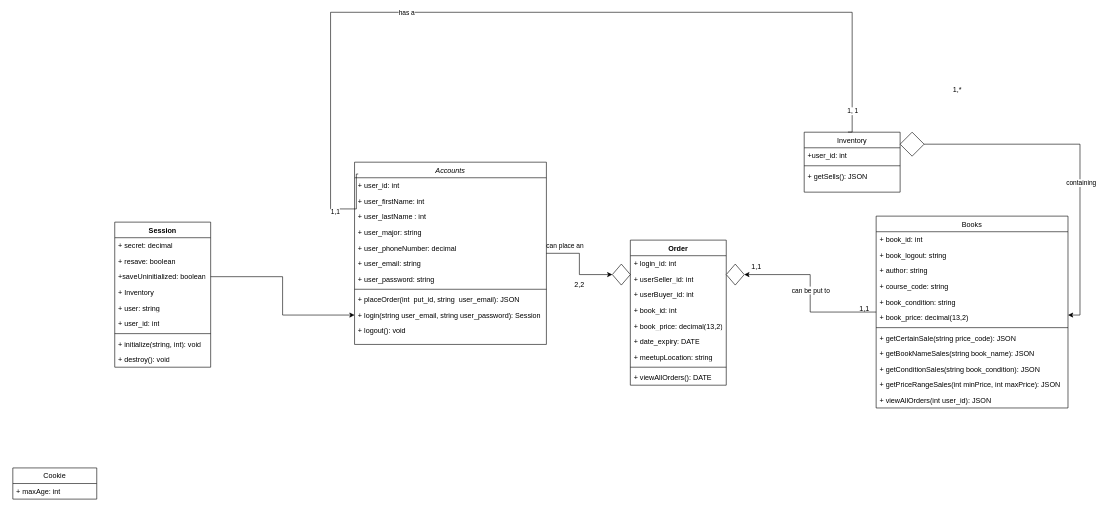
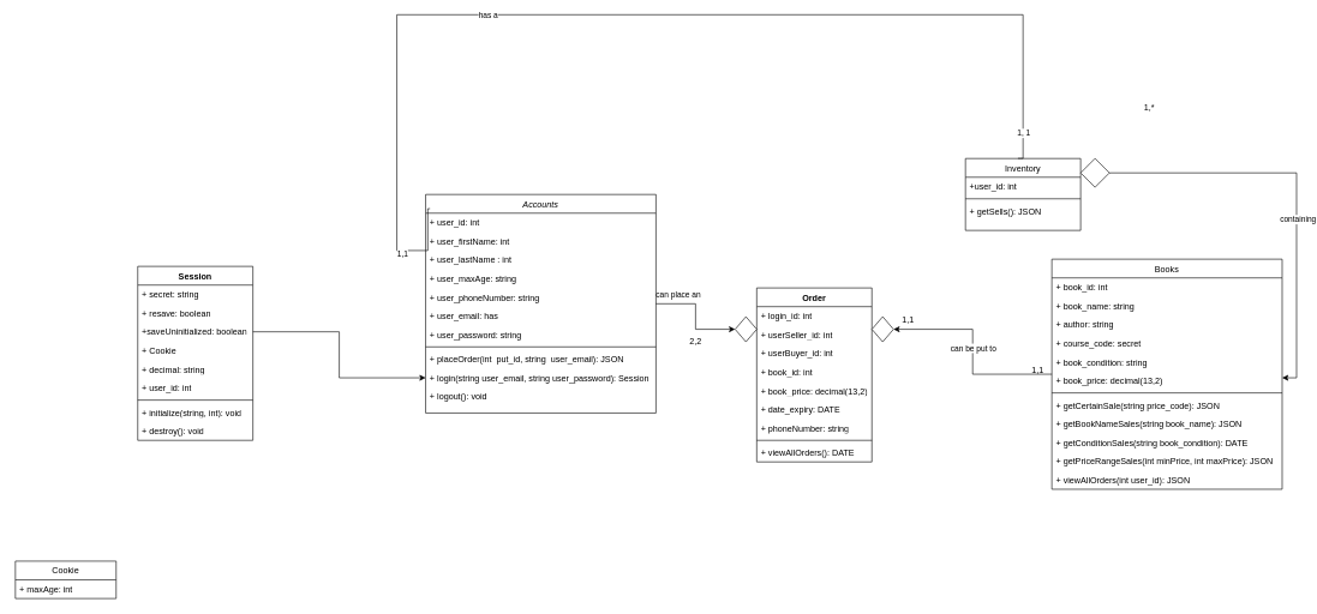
  <mxCell id="0" />
  <mxCell id="1" parent="0" />
  <mxCell id="2" style="edgeStyle=orthogonalEdgeStyle;rounded=0;orthogonalLoop=1;jettySize=auto;html=1;entryX=0;entryY=0.5;entryDx=0;entryDy=0;" parent="1" source="4" target="52" edge="1"><mxGeometry relative="1" as="geometry" /></mxCell>
  <mxCell id="3" value="can place an" style="edgeLabel;html=1;align=center;verticalAlign=middle;resizable=0;points=[];" parent="2" vertex="1" connectable="0"><mxGeometry x="-0.282" y="-3" relative="1" as="geometry"><mxPoint x="-22" y="-16" as="offset" /></mxGeometry></mxCell>
  <mxCell id="4" value="Accounts" style="swimlane;fontStyle=2;align=center;verticalAlign=top;childLayout=stackLayout;horizontal=1;startSize=26;horizontalStack=0;resizeParent=1;resizeLast=0;collapsible=1;marginBottom=0;rounded=0;shadow=0;strokeWidth=1;" parent="1" vertex="1"><mxGeometry x="590" y="270" width="320" height="304" as="geometry"><mxRectangle x="230" y="140" width="160" height="26" as="alternateBounds" /></mxGeometry></mxCell>
  <mxCell id="5" value="+ user_id: int" style="text;align=left;verticalAlign=top;spacingLeft=4;spacingRight=4;overflow=hidden;rotatable=0;points=[[0,0.5],[1,0.5]];portConstraint=eastwest;" parent="4" vertex="1"><mxGeometry y="26" width="320" height="26" as="geometry" /></mxCell>
  <mxCell id="6" value="+ user_firstName: int" style="text;align=left;verticalAlign=top;spacingLeft=4;spacingRight=4;overflow=hidden;rotatable=0;points=[[0,0.5],[1,0.5]];portConstraint=eastwest;" parent="4" vertex="1"><mxGeometry y="52" width="320" height="26" as="geometry" /></mxCell>
  <mxCell id="7" value="+ user_lastName : int" style="text;align=left;verticalAlign=top;spacingLeft=4;spacingRight=4;overflow=hidden;rotatable=0;points=[[0,0.5],[1,0.5]];portConstraint=eastwest;" parent="4" vertex="1"><mxGeometry y="78" width="320" height="26" as="geometry" /></mxCell>
- <mxCell id="8" value="+ user_major: string" style="text;align=left;verticalAlign=top;spacingLeft=4;spacingRight=4;overflow=hidden;rotatable=0;points=[[0,0.5],[1,0.5]];portConstraint=eastwest;rounded=0;shadow=0;html=0;" parent="4" vertex="1"><mxGeometry y="104" width="320" height="26" as="geometry" /></mxCell>
- <mxCell id="9" value="+ user_phoneNumber: decimal" style="text;align=left;verticalAlign=top;spacingLeft=4;spacingRight=4;overflow=hidden;rotatable=0;points=[[0,0.5],[1,0.5]];portConstraint=eastwest;rounded=0;shadow=0;html=0;" parent="4" vertex="1"><mxGeometry y="130" width="320" height="26" as="geometry" /></mxCell>
- <mxCell id="10" value="+ user_email: string" style="text;align=left;verticalAlign=top;spacingLeft=4;spacingRight=4;overflow=hidden;rotatable=0;points=[[0,0.5],[1,0.5]];portConstraint=eastwest;rounded=0;shadow=0;html=0;" parent="4" vertex="1"><mxGeometry y="156" width="320" height="26" as="geometry" /></mxCell>
+ <mxCell id="8" value="+ user_maxAge: string" style="text;align=left;verticalAlign=top;spacingLeft=4;spacingRight=4;overflow=hidden;rotatable=0;points=[[0,0.5],[1,0.5]];portConstraint=eastwest;rounded=0;shadow=0;html=0;" parent="4" vertex="1"><mxGeometry y="104" width="320" height="26" as="geometry" /></mxCell>
+ <mxCell id="9" value="+ user_phoneNumber: string" style="text;align=left;verticalAlign=top;spacingLeft=4;spacingRight=4;overflow=hidden;rotatable=0;points=[[0,0.5],[1,0.5]];portConstraint=eastwest;rounded=0;shadow=0;html=0;" parent="4" vertex="1"><mxGeometry y="130" width="320" height="26" as="geometry" /></mxCell>
+ <mxCell id="10" value="+ user_email: has" style="text;align=left;verticalAlign=top;spacingLeft=4;spacingRight=4;overflow=hidden;rotatable=0;points=[[0,0.5],[1,0.5]];portConstraint=eastwest;rounded=0;shadow=0;html=0;" parent="4" vertex="1"><mxGeometry y="156" width="320" height="26" as="geometry" /></mxCell>
  <mxCell id="11" value="+ user_password: string" style="text;align=left;verticalAlign=top;spacingLeft=4;spacingRight=4;overflow=hidden;rotatable=0;points=[[0,0.5],[1,0.5]];portConstraint=eastwest;rounded=0;shadow=0;html=0;" parent="4" vertex="1"><mxGeometry y="182" width="320" height="26" as="geometry" /></mxCell>
  <mxCell id="12" value="" style="line;html=1;strokeWidth=1;align=left;verticalAlign=middle;spacingTop=-1;spacingLeft=3;spacingRight=3;rotatable=0;labelPosition=right;points=[];portConstraint=eastwest;" parent="4" vertex="1"><mxGeometry y="208" width="320" height="8" as="geometry" /></mxCell>
  <mxCell id="13" value="+ placeOrder(int  put_id, string  user_email): JSON" style="text;align=left;verticalAlign=top;spacingLeft=4;spacingRight=4;overflow=hidden;rotatable=0;points=[[0,0.5],[1,0.5]];portConstraint=eastwest;" parent="4" vertex="1"><mxGeometry y="216" width="320" height="26" as="geometry" /></mxCell>
  <mxCell id="14" value="+ login(string user_email, string user_password): Session" style="text;align=left;verticalAlign=top;spacingLeft=4;spacingRight=4;overflow=hidden;rotatable=0;points=[[0,0.5],[1,0.5]];portConstraint=eastwest;" vertex="1" parent="4"><mxGeometry y="242" width="320" height="26" as="geometry" /></mxCell>
  <mxCell id="15" value="+ logout(): void" style="text;align=left;verticalAlign=top;spacingLeft=4;spacingRight=4;overflow=hidden;rotatable=0;points=[[0,0.5],[1,0.5]];portConstraint=eastwest;" vertex="1" parent="4"><mxGeometry y="268" width="320" height="26" as="geometry" /></mxCell>
  <mxCell id="16" style="edgeStyle=orthogonalEdgeStyle;rounded=0;orthogonalLoop=1;jettySize=auto;html=1;exitX=1;exitY=0.5;exitDx=0;exitDy=0;" parent="1" source="51" target="38" edge="1"><mxGeometry relative="1" as="geometry"><mxPoint x="1840" y="510" as="sourcePoint" /><mxPoint x="1825.04" y="642" as="targetPoint" /><Array as="points"><mxPoint x="1800" y="240" /><mxPoint x="1800" y="525" /></Array></mxGeometry></mxCell>
  <mxCell id="17" value="containing" style="edgeLabel;html=1;align=center;verticalAlign=middle;resizable=0;points=[];" parent="16" vertex="1" connectable="0"><mxGeometry x="0.146" y="1" relative="1" as="geometry"><mxPoint as="offset" /></mxGeometry></mxCell>
  <mxCell id="18" value="Inventory" style="swimlane;fontStyle=0;align=center;verticalAlign=top;childLayout=stackLayout;horizontal=1;startSize=26;horizontalStack=0;resizeParent=1;resizeLast=0;collapsible=1;marginBottom=0;rounded=0;shadow=0;strokeWidth=1;" parent="1" vertex="1"><mxGeometry x="1340" y="220" width="160" height="100" as="geometry"><mxRectangle x="550" y="140" width="160" height="26" as="alternateBounds" /></mxGeometry></mxCell>
  <mxCell id="19" value="+user_id: int" style="text;align=left;verticalAlign=top;spacingLeft=4;spacingRight=4;overflow=hidden;rotatable=0;points=[[0,0.5],[1,0.5]];portConstraint=eastwest;" parent="18" vertex="1"><mxGeometry y="26" width="160" height="26" as="geometry" /></mxCell>
  <mxCell id="20" value="" style="line;html=1;strokeWidth=1;align=left;verticalAlign=middle;spacingTop=-1;spacingLeft=3;spacingRight=3;rotatable=0;labelPosition=right;points=[];portConstraint=eastwest;" parent="18" vertex="1"><mxGeometry y="52" width="160" height="8" as="geometry" /></mxCell>
  <mxCell id="21" value="+ getSells(): JSON" style="text;align=left;verticalAlign=top;spacingLeft=4;spacingRight=4;overflow=hidden;rotatable=0;points=[[0,0.5],[1,0.5]];portConstraint=eastwest;" parent="18" vertex="1"><mxGeometry y="60" width="160" height="26" as="geometry" /></mxCell>
  <mxCell id="22" value="Order" style="swimlane;fontStyle=1;align=center;verticalAlign=top;childLayout=stackLayout;horizontal=1;startSize=26;horizontalStack=0;resizeParent=1;resizeParentMax=0;resizeLast=0;collapsible=1;marginBottom=0;whiteSpace=wrap;html=1;" parent="1" vertex="1"><mxGeometry x="1050" y="400" width="160" height="242" as="geometry" /></mxCell>
  <mxCell id="23" value="+ login_id: int" style="text;strokeColor=none;fillColor=none;align=left;verticalAlign=top;spacingLeft=4;spacingRight=4;overflow=hidden;rotatable=0;points=[[0,0.5],[1,0.5]];portConstraint=eastwest;whiteSpace=wrap;html=1;" parent="22" vertex="1"><mxGeometry y="26" width="160" height="26" as="geometry" /></mxCell>
  <mxCell id="24" value="+ userSeller_id: int" style="text;strokeColor=none;fillColor=none;align=left;verticalAlign=top;spacingLeft=4;spacingRight=4;overflow=hidden;rotatable=0;points=[[0,0.5],[1,0.5]];portConstraint=eastwest;whiteSpace=wrap;html=1;" parent="22" vertex="1"><mxGeometry y="52" width="160" height="26" as="geometry" /></mxCell>
  <mxCell id="25" value="+ userBuyer_id: int" style="text;strokeColor=none;fillColor=none;align=left;verticalAlign=top;spacingLeft=4;spacingRight=4;overflow=hidden;rotatable=0;points=[[0,0.5],[1,0.5]];portConstraint=eastwest;whiteSpace=wrap;html=1;" parent="22" vertex="1"><mxGeometry y="78" width="160" height="26" as="geometry" /></mxCell>
  <mxCell id="26" value="+ book_id: int" style="text;strokeColor=none;fillColor=none;align=left;verticalAlign=top;spacingLeft=4;spacingRight=4;overflow=hidden;rotatable=0;points=[[0,0.5],[1,0.5]];portConstraint=eastwest;whiteSpace=wrap;html=1;" parent="22" vertex="1"><mxGeometry y="104" width="160" height="26" as="geometry" /></mxCell>
  <mxCell id="27" value="+ book_price: decimal(13,2)" style="text;strokeColor=none;fillColor=none;align=left;verticalAlign=top;spacingLeft=4;spacingRight=4;overflow=hidden;rotatable=0;points=[[0,0.5],[1,0.5]];portConstraint=eastwest;whiteSpace=wrap;html=1;" parent="22" vertex="1"><mxGeometry y="130" width="160" height="26" as="geometry" /></mxCell>
  <mxCell id="28" value="+ date_expiry: DATE" style="text;strokeColor=none;fillColor=none;align=left;verticalAlign=top;spacingLeft=4;spacingRight=4;overflow=hidden;rotatable=0;points=[[0,0.5],[1,0.5]];portConstraint=eastwest;whiteSpace=wrap;html=1;" parent="22" vertex="1"><mxGeometry y="156" width="160" height="26" as="geometry" /></mxCell>
- <mxCell id="29" value="+ meetupLocation: string" style="text;strokeColor=none;fillColor=none;align=left;verticalAlign=top;spacingLeft=4;spacingRight=4;overflow=hidden;rotatable=0;points=[[0,0.5],[1,0.5]];portConstraint=eastwest;whiteSpace=wrap;html=1;" parent="22" vertex="1"><mxGeometry y="182" width="160" height="26" as="geometry" /></mxCell>
+ <mxCell id="29" value="+ phoneNumber: string" style="text;strokeColor=none;fillColor=none;align=left;verticalAlign=top;spacingLeft=4;spacingRight=4;overflow=hidden;rotatable=0;points=[[0,0.5],[1,0.5]];portConstraint=eastwest;whiteSpace=wrap;html=1;" parent="22" vertex="1"><mxGeometry y="182" width="160" height="26" as="geometry" /></mxCell>
  <mxCell id="30" value="" style="line;strokeWidth=1;fillColor=none;align=left;verticalAlign=middle;spacingTop=-1;spacingLeft=3;spacingRight=3;rotatable=0;labelPosition=right;points=[];portConstraint=eastwest;strokeColor=inherit;" parent="22" vertex="1"><mxGeometry y="208" width="160" height="8" as="geometry" /></mxCell>
  <mxCell id="31" value="+ viewAllOrders(): DATE" style="text;strokeColor=none;fillColor=none;align=left;verticalAlign=top;spacingLeft=4;spacingRight=4;overflow=hidden;rotatable=0;points=[[0,0.5],[1,0.5]];portConstraint=eastwest;whiteSpace=wrap;html=1;" parent="22" vertex="1"><mxGeometry y="216" width="160" height="26" as="geometry" /></mxCell>
  <mxCell id="32" style="edgeStyle=orthogonalEdgeStyle;rounded=0;orthogonalLoop=1;jettySize=auto;html=1;exitX=0.019;exitY=0.065;exitDx=0;exitDy=0;exitPerimeter=0;entryX=0.456;entryY=-0.002;entryDx=0;entryDy=0;entryPerimeter=0;endArrow=none;" parent="1" source="4" target="18" edge="1"><mxGeometry relative="1" as="geometry"><Array as="points"><mxPoint x="593" y="348" /><mxPoint x="550" y="348" /><mxPoint x="550" y="20" /><mxPoint x="1420" y="20" /><mxPoint x="1420" y="220" /></Array><mxPoint x="560" y="348" as="sourcePoint" /><mxPoint x="1780" y="60" as="targetPoint" /></mxGeometry></mxCell>
  <mxCell id="33" value="has a" style="edgeLabel;html=1;align=center;verticalAlign=middle;resizable=0;points=[];" parent="32" vertex="1" connectable="0"><mxGeometry x="-0.259" relative="1" as="geometry"><mxPoint as="offset" /></mxGeometry></mxCell>
  <mxCell id="34" value="1,1" style="edgeLabel;html=1;align=center;verticalAlign=middle;resizable=0;points=[];" parent="32" vertex="1" connectable="0"><mxGeometry x="-0.872" y="4" relative="1" as="geometry"><mxPoint as="offset" /></mxGeometry></mxCell>
  <mxCell id="35" value="1, 1" style="edgeLabel;html=1;align=center;verticalAlign=middle;resizable=0;points=[];" parent="32" vertex="1" connectable="0"><mxGeometry x="0.944" relative="1" as="geometry"><mxPoint as="offset" /></mxGeometry></mxCell>
  <mxCell id="36" style="edgeStyle=orthogonalEdgeStyle;rounded=0;orthogonalLoop=1;jettySize=auto;html=1;entryX=1;entryY=0.5;entryDx=0;entryDy=0;" parent="1" source="38" target="53" edge="1"><mxGeometry relative="1" as="geometry" /></mxCell>
  <mxCell id="37" value="can be put to" style="edgeLabel;html=1;align=center;verticalAlign=middle;resizable=0;points=[];" parent="36" vertex="1" connectable="0"><mxGeometry x="0.039" relative="1" as="geometry"><mxPoint as="offset" /></mxGeometry></mxCell>
  <mxCell id="38" value="Books" style="swimlane;fontStyle=0;align=center;verticalAlign=top;childLayout=stackLayout;horizontal=1;startSize=26;horizontalStack=0;resizeParent=1;resizeLast=0;collapsible=1;marginBottom=0;rounded=0;shadow=0;strokeWidth=1;" parent="1" vertex="1"><mxGeometry x="1460" y="360" width="320" height="320" as="geometry"><mxRectangle x="550" y="140" width="160" height="26" as="alternateBounds" /></mxGeometry></mxCell>
  <mxCell id="39" value="+ book_id: int" style="text;align=left;verticalAlign=top;spacingLeft=4;spacingRight=4;overflow=hidden;rotatable=0;points=[[0,0.5],[1,0.5]];portConstraint=eastwest;" parent="38" vertex="1"><mxGeometry y="26" width="320" height="26" as="geometry" /></mxCell>
- <mxCell id="40" value="+ book_logout: string    " style="text;align=left;verticalAlign=top;spacingLeft=4;spacingRight=4;overflow=hidden;rotatable=0;points=[[0,0.5],[1,0.5]];portConstraint=eastwest;" parent="38" vertex="1"><mxGeometry y="52" width="320" height="26" as="geometry" /></mxCell>
+ <mxCell id="40" value="+ book_name: string    " style="text;align=left;verticalAlign=top;spacingLeft=4;spacingRight=4;overflow=hidden;rotatable=0;points=[[0,0.5],[1,0.5]];portConstraint=eastwest;" parent="38" vertex="1"><mxGeometry y="52" width="320" height="26" as="geometry" /></mxCell>
  <mxCell id="41" value="+ author: string" style="text;align=left;verticalAlign=top;spacingLeft=4;spacingRight=4;overflow=hidden;rotatable=0;points=[[0,0.5],[1,0.5]];portConstraint=eastwest;rounded=0;shadow=0;html=0;" parent="38" vertex="1"><mxGeometry y="78" width="320" height="26" as="geometry" /></mxCell>
- <mxCell id="42" value="+ course_code: string" style="text;align=left;verticalAlign=top;spacingLeft=4;spacingRight=4;overflow=hidden;rotatable=0;points=[[0,0.5],[1,0.5]];portConstraint=eastwest;rounded=0;shadow=0;html=0;" parent="38" vertex="1"><mxGeometry y="104" width="320" height="26" as="geometry" /></mxCell>
+ <mxCell id="42" value="+ course_code: secret" style="text;align=left;verticalAlign=top;spacingLeft=4;spacingRight=4;overflow=hidden;rotatable=0;points=[[0,0.5],[1,0.5]];portConstraint=eastwest;rounded=0;shadow=0;html=0;" parent="38" vertex="1"><mxGeometry y="104" width="320" height="26" as="geometry" /></mxCell>
  <mxCell id="43" value="+ book_condition: string" style="text;align=left;verticalAlign=top;spacingLeft=4;spacingRight=4;overflow=hidden;rotatable=0;points=[[0,0.5],[1,0.5]];portConstraint=eastwest;rounded=0;shadow=0;html=0;" parent="38" vertex="1"><mxGeometry y="130" width="320" height="26" as="geometry" /></mxCell>
  <mxCell id="44" value="+ book_price: decimal(13,2)" style="text;align=left;verticalAlign=top;spacingLeft=4;spacingRight=4;overflow=hidden;rotatable=0;points=[[0,0.5],[1,0.5]];portConstraint=eastwest;rounded=0;shadow=0;html=0;" parent="38" vertex="1"><mxGeometry y="156" width="320" height="26" as="geometry" /></mxCell>
  <mxCell id="45" value="" style="line;html=1;strokeWidth=1;align=left;verticalAlign=middle;spacingTop=-1;spacingLeft=3;spacingRight=3;rotatable=0;labelPosition=right;points=[];portConstraint=eastwest;" parent="38" vertex="1"><mxGeometry y="182" width="320" height="8" as="geometry" /></mxCell>
  <mxCell id="46" value="+ getCertainSale(string price_code): JSON&#10;" style="text;align=left;verticalAlign=top;spacingLeft=4;spacingRight=4;overflow=hidden;rotatable=0;points=[[0,0.5],[1,0.5]];portConstraint=eastwest;" vertex="1" parent="38"><mxGeometry y="190" width="320" height="26" as="geometry" /></mxCell>
  <mxCell id="47" value="+ getBookNameSales(string book_name): JSON" style="text;align=left;verticalAlign=top;spacingLeft=4;spacingRight=4;overflow=hidden;rotatable=0;points=[[0,0.5],[1,0.5]];portConstraint=eastwest;" vertex="1" parent="38"><mxGeometry y="216" width="320" height="26" as="geometry" /></mxCell>
- <mxCell id="48" value="+ getConditionSales(string book_condition): JSON" style="text;align=left;verticalAlign=top;spacingLeft=4;spacingRight=4;overflow=hidden;rotatable=0;points=[[0,0.5],[1,0.5]];portConstraint=eastwest;" vertex="1" parent="38"><mxGeometry y="242" width="320" height="26" as="geometry" /></mxCell>
+ <mxCell id="48" value="+ getConditionSales(string book_condition): DATE" style="text;align=left;verticalAlign=top;spacingLeft=4;spacingRight=4;overflow=hidden;rotatable=0;points=[[0,0.5],[1,0.5]];portConstraint=eastwest;" vertex="1" parent="38"><mxGeometry y="242" width="320" height="26" as="geometry" /></mxCell>
  <mxCell id="49" value="+ getPriceRangeSales(int minPrice, int maxPrice): JSON" style="text;align=left;verticalAlign=top;spacingLeft=4;spacingRight=4;overflow=hidden;rotatable=0;points=[[0,0.5],[1,0.5]];portConstraint=eastwest;" vertex="1" parent="38"><mxGeometry y="268" width="320" height="26" as="geometry" /></mxCell>
  <mxCell id="50" value="+ viewAllOrders(int user_id): JSON" style="text;align=left;verticalAlign=top;spacingLeft=4;spacingRight=4;overflow=hidden;rotatable=0;points=[[0,0.5],[1,0.5]];portConstraint=eastwest;" vertex="1" parent="38"><mxGeometry y="294" width="320" height="26" as="geometry" /></mxCell>
  <mxCell id="51" value="" style="rhombus;whiteSpace=wrap;html=1;" parent="1" vertex="1"><mxGeometry x="1500" y="220" width="40" height="40" as="geometry" /></mxCell>
  <mxCell id="52" value="" style="rhombus;whiteSpace=wrap;html=1;" parent="1" vertex="1"><mxGeometry x="1020" y="440" width="30" height="35" as="geometry" /></mxCell>
  <mxCell id="53" value="" style="rhombus;whiteSpace=wrap;html=1;" parent="1" vertex="1"><mxGeometry x="1210" y="440" width="30" height="35" as="geometry" /></mxCell>
  <mxCell id="54" value="1,1" style="text;html=1;align=center;verticalAlign=middle;resizable=0;points=[];autosize=1;strokeColor=none;fillColor=none;" parent="1" vertex="1"><mxGeometry x="1240" y="430" width="40" height="30" as="geometry" /></mxCell>
  <mxCell id="55" value="2,2" style="text;html=1;align=center;verticalAlign=middle;resizable=0;points=[];autosize=1;strokeColor=none;fillColor=none;" parent="1" vertex="1"><mxGeometry x="945" y="460" width="40" height="30" as="geometry" /></mxCell>
  <mxCell id="56" value="1,*" style="text;html=1;align=center;verticalAlign=middle;resizable=0;points=[];autosize=1;strokeColor=none;fillColor=none;" parent="1" vertex="1"><mxGeometry x="1575" y="135" width="40" height="30" as="geometry" /></mxCell>
  <mxCell id="57" value="1,1" style="text;html=1;align=center;verticalAlign=middle;resizable=0;points=[];autosize=1;strokeColor=none;fillColor=none;" parent="1" vertex="1"><mxGeometry x="1420" y="500" width="40" height="30" as="geometry" /></mxCell>
  <mxCell id="58" value="Session" style="swimlane;fontStyle=1;align=center;verticalAlign=top;childLayout=stackLayout;horizontal=1;startSize=26;horizontalStack=0;resizeParent=1;resizeParentMax=0;resizeLast=0;collapsible=1;marginBottom=0;whiteSpace=wrap;html=1;" vertex="1" parent="1"><mxGeometry x="190" y="370" width="160" height="242" as="geometry" /></mxCell>
- <mxCell id="59" value="+ secret: decimal" style="text;strokeColor=none;fillColor=none;align=left;verticalAlign=top;spacingLeft=4;spacingRight=4;overflow=hidden;rotatable=0;points=[[0,0.5],[1,0.5]];portConstraint=eastwest;whiteSpace=wrap;html=1;" vertex="1" parent="58"><mxGeometry y="26" width="160" height="26" as="geometry" /></mxCell>
+ <mxCell id="59" value="+ secret: string" style="text;strokeColor=none;fillColor=none;align=left;verticalAlign=top;spacingLeft=4;spacingRight=4;overflow=hidden;rotatable=0;points=[[0,0.5],[1,0.5]];portConstraint=eastwest;whiteSpace=wrap;html=1;" vertex="1" parent="58"><mxGeometry y="26" width="160" height="26" as="geometry" /></mxCell>
  <mxCell id="60" value="+ resave: boolean" style="text;strokeColor=none;fillColor=none;align=left;verticalAlign=top;spacingLeft=4;spacingRight=4;overflow=hidden;rotatable=0;points=[[0,0.5],[1,0.5]];portConstraint=eastwest;whiteSpace=wrap;html=1;" vertex="1" parent="58"><mxGeometry y="52" width="160" height="26" as="geometry" /></mxCell>
  <mxCell id="61" value="+saveUninitialized&lt;span style=&quot;background-color: initial;&quot;&gt;: boolean&lt;/span&gt;" style="text;strokeColor=none;fillColor=none;align=left;verticalAlign=top;spacingLeft=4;spacingRight=4;overflow=hidden;rotatable=0;points=[[0,0.5],[1,0.5]];portConstraint=eastwest;whiteSpace=wrap;html=1;" vertex="1" parent="58"><mxGeometry y="78" width="160" height="26" as="geometry" /></mxCell>
- <mxCell id="62" value="+ Inventory" style="text;strokeColor=none;fillColor=none;align=left;verticalAlign=top;spacingLeft=4;spacingRight=4;overflow=hidden;rotatable=0;points=[[0,0.5],[1,0.5]];portConstraint=eastwest;whiteSpace=wrap;html=1;" vertex="1" parent="58"><mxGeometry y="104" width="160" height="26" as="geometry" /></mxCell>
- <mxCell id="63" value="+ user: string" style="text;strokeColor=none;fillColor=none;align=left;verticalAlign=top;spacingLeft=4;spacingRight=4;overflow=hidden;rotatable=0;points=[[0,0.5],[1,0.5]];portConstraint=eastwest;whiteSpace=wrap;html=1;" vertex="1" parent="58"><mxGeometry y="130" width="160" height="26" as="geometry" /></mxCell>
+ <mxCell id="62" value="+ Cookie" style="text;strokeColor=none;fillColor=none;align=left;verticalAlign=top;spacingLeft=4;spacingRight=4;overflow=hidden;rotatable=0;points=[[0,0.5],[1,0.5]];portConstraint=eastwest;whiteSpace=wrap;html=1;" vertex="1" parent="58"><mxGeometry y="104" width="160" height="26" as="geometry" /></mxCell>
+ <mxCell id="63" value="+ decimal: string" style="text;strokeColor=none;fillColor=none;align=left;verticalAlign=top;spacingLeft=4;spacingRight=4;overflow=hidden;rotatable=0;points=[[0,0.5],[1,0.5]];portConstraint=eastwest;whiteSpace=wrap;html=1;" vertex="1" parent="58"><mxGeometry y="130" width="160" height="26" as="geometry" /></mxCell>
  <mxCell id="64" value="+ user_id: int" style="text;strokeColor=none;fillColor=none;align=left;verticalAlign=top;spacingLeft=4;spacingRight=4;overflow=hidden;rotatable=0;points=[[0,0.5],[1,0.5]];portConstraint=eastwest;whiteSpace=wrap;html=1;" vertex="1" parent="58"><mxGeometry y="156" width="160" height="26" as="geometry" /></mxCell>
  <mxCell id="65" value="" style="line;strokeWidth=1;fillColor=none;align=left;verticalAlign=middle;spacingTop=-1;spacingLeft=3;spacingRight=3;rotatable=0;labelPosition=right;points=[];portConstraint=eastwest;strokeColor=inherit;" vertex="1" parent="58"><mxGeometry y="182" width="160" height="8" as="geometry" /></mxCell>
  <mxCell id="66" value="+ initialize(string, int): void" style="text;strokeColor=none;fillColor=none;align=left;verticalAlign=top;spacingLeft=4;spacingRight=4;overflow=hidden;rotatable=0;points=[[0,0.5],[1,0.5]];portConstraint=eastwest;whiteSpace=wrap;html=1;" vertex="1" parent="58"><mxGeometry y="190" width="160" height="26" as="geometry" /></mxCell>
  <mxCell id="67" value="+ destroy(): void" style="text;strokeColor=none;fillColor=none;align=left;verticalAlign=top;spacingLeft=4;spacingRight=4;overflow=hidden;rotatable=0;points=[[0,0.5],[1,0.5]];portConstraint=eastwest;whiteSpace=wrap;html=1;" vertex="1" parent="58"><mxGeometry y="216" width="160" height="26" as="geometry" /></mxCell>
  <mxCell id="68" value="Cookie" style="swimlane;fontStyle=0;childLayout=stackLayout;horizontal=1;startSize=26;fillColor=none;horizontalStack=0;resizeParent=1;resizeParentMax=0;resizeLast=0;collapsible=1;marginBottom=0;whiteSpace=wrap;html=1;" vertex="1" parent="1"><mxGeometry x="20" y="780" width="140" height="52" as="geometry" /></mxCell>
  <mxCell id="69" value="+ maxAge: int" style="text;strokeColor=none;fillColor=none;align=left;verticalAlign=top;spacingLeft=4;spacingRight=4;overflow=hidden;rotatable=0;points=[[0,0.5],[1,0.5]];portConstraint=eastwest;whiteSpace=wrap;html=1;" vertex="1" parent="68"><mxGeometry y="26" width="140" height="26" as="geometry" /></mxCell>
  <mxCell id="70" style="edgeStyle=orthogonalEdgeStyle;rounded=0;orthogonalLoop=1;jettySize=auto;html=1;exitX=1;exitY=0.5;exitDx=0;exitDy=0;" edge="1" parent="1" source="61" target="14"><mxGeometry relative="1" as="geometry" /></mxCell>
